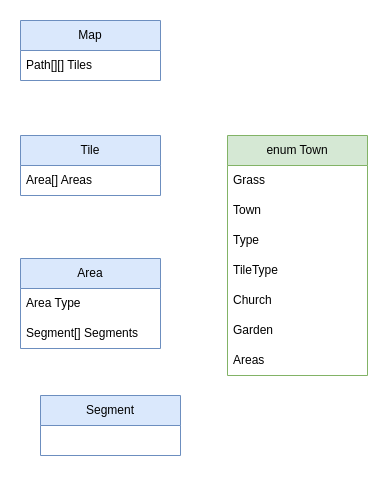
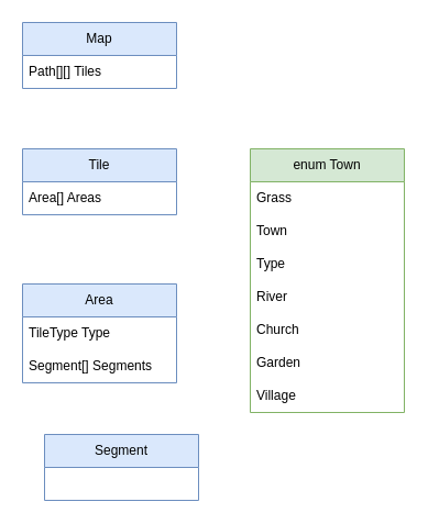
  <mxCell id="0" />
  <mxCell id="1" parent="0" />
  <mxCell id="2" value="Tile" style="swimlane;fontStyle=0;childLayout=stackLayout;horizontal=1;startSize=30;horizontalStack=0;resizeParent=1;resizeParentMax=0;resizeLast=0;collapsible=1;marginBottom=0;whiteSpace=wrap;html=1;fillColor=#dae8fc;strokeColor=#6c8ebf;" vertex="1" parent="1"><mxGeometry x="20" y="135" width="140" height="60" as="geometry" /></mxCell>
  <mxCell id="3" value="Area[] Areas" style="text;strokeColor=none;fillColor=none;align=left;verticalAlign=middle;spacingLeft=4;spacingRight=4;overflow=hidden;points=[[0,0.5],[1,0.5]];portConstraint=eastwest;rotatable=0;whiteSpace=wrap;html=1;" vertex="1" parent="2"><mxGeometry y="30" width="140" height="30" as="geometry" /></mxCell>
  <mxCell id="4" value="enum Town" style="swimlane;fontStyle=0;childLayout=stackLayout;horizontal=1;startSize=30;horizontalStack=0;resizeParent=1;resizeParentMax=0;resizeLast=0;collapsible=1;marginBottom=0;whiteSpace=wrap;html=1;fillColor=#d5e8d4;strokeColor=#82b366;" vertex="1" parent="1"><mxGeometry x="227" y="135" width="140" height="240" as="geometry" /></mxCell>
  <mxCell id="5" value="Grass" style="text;strokeColor=none;fillColor=none;align=left;verticalAlign=middle;spacingLeft=4;spacingRight=4;overflow=hidden;points=[[0,0.5],[1,0.5]];portConstraint=eastwest;rotatable=0;whiteSpace=wrap;html=1;" vertex="1" parent="4"><mxGeometry y="30" width="140" height="30" as="geometry" /></mxCell>
  <mxCell id="6" value="Town" style="text;strokeColor=none;fillColor=none;align=left;verticalAlign=middle;spacingLeft=4;spacingRight=4;overflow=hidden;points=[[0,0.5],[1,0.5]];portConstraint=eastwest;rotatable=0;whiteSpace=wrap;html=1;" vertex="1" parent="4"><mxGeometry y="60" width="140" height="30" as="geometry" /></mxCell>
  <mxCell id="7" value="Type" style="text;strokeColor=none;fillColor=none;align=left;verticalAlign=middle;spacingLeft=4;spacingRight=4;overflow=hidden;points=[[0,0.5],[1,0.5]];portConstraint=eastwest;rotatable=0;whiteSpace=wrap;html=1;" vertex="1" parent="4"><mxGeometry y="90" width="140" height="30" as="geometry" /></mxCell>
- <mxCell id="8" value="TileType" style="text;strokeColor=none;fillColor=none;align=left;verticalAlign=middle;spacingLeft=4;spacingRight=4;overflow=hidden;points=[[0,0.5],[1,0.5]];portConstraint=eastwest;rotatable=0;whiteSpace=wrap;html=1;" vertex="1" parent="4"><mxGeometry y="120" width="140" height="30" as="geometry" /></mxCell>
+ <mxCell id="8" value="River" style="text;strokeColor=none;fillColor=none;align=left;verticalAlign=middle;spacingLeft=4;spacingRight=4;overflow=hidden;points=[[0,0.5],[1,0.5]];portConstraint=eastwest;rotatable=0;whiteSpace=wrap;html=1;" vertex="1" parent="4"><mxGeometry y="120" width="140" height="30" as="geometry" /></mxCell>
  <mxCell id="9" value="Church" style="text;strokeColor=none;fillColor=none;align=left;verticalAlign=middle;spacingLeft=4;spacingRight=4;overflow=hidden;points=[[0,0.5],[1,0.5]];portConstraint=eastwest;rotatable=0;whiteSpace=wrap;html=1;" vertex="1" parent="4"><mxGeometry y="150" width="140" height="30" as="geometry" /></mxCell>
  <mxCell id="10" value="Garden" style="text;strokeColor=none;fillColor=none;align=left;verticalAlign=middle;spacingLeft=4;spacingRight=4;overflow=hidden;points=[[0,0.5],[1,0.5]];portConstraint=eastwest;rotatable=0;whiteSpace=wrap;html=1;" vertex="1" parent="4"><mxGeometry y="180" width="140" height="30" as="geometry" /></mxCell>
- <mxCell id="11" value="Areas" style="text;strokeColor=none;fillColor=none;align=left;verticalAlign=middle;spacingLeft=4;spacingRight=4;overflow=hidden;points=[[0,0.5],[1,0.5]];portConstraint=eastwest;rotatable=0;whiteSpace=wrap;html=1;" vertex="1" parent="4"><mxGeometry y="210" width="140" height="30" as="geometry" /></mxCell>
+ <mxCell id="11" value="Village" style="text;strokeColor=none;fillColor=none;align=left;verticalAlign=middle;spacingLeft=4;spacingRight=4;overflow=hidden;points=[[0,0.5],[1,0.5]];portConstraint=eastwest;rotatable=0;whiteSpace=wrap;html=1;" vertex="1" parent="4"><mxGeometry y="210" width="140" height="30" as="geometry" /></mxCell>
  <mxCell id="12" value="Area" style="swimlane;fontStyle=0;childLayout=stackLayout;horizontal=1;startSize=30;horizontalStack=0;resizeParent=1;resizeParentMax=0;resizeLast=0;collapsible=1;marginBottom=0;whiteSpace=wrap;html=1;fillColor=#dae8fc;strokeColor=#6c8ebf;" vertex="1" parent="1"><mxGeometry x="20" y="258" width="140" height="90" as="geometry" /></mxCell>
- <mxCell id="13" value="Area Type" style="text;strokeColor=none;fillColor=none;align=left;verticalAlign=middle;spacingLeft=4;spacingRight=4;overflow=hidden;points=[[0,0.5],[1,0.5]];portConstraint=eastwest;rotatable=0;whiteSpace=wrap;html=1;" vertex="1" parent="12"><mxGeometry y="30" width="140" height="30" as="geometry" /></mxCell>
+ <mxCell id="13" value="TileType Type" style="text;strokeColor=none;fillColor=none;align=left;verticalAlign=middle;spacingLeft=4;spacingRight=4;overflow=hidden;points=[[0,0.5],[1,0.5]];portConstraint=eastwest;rotatable=0;whiteSpace=wrap;html=1;" vertex="1" parent="12"><mxGeometry y="30" width="140" height="30" as="geometry" /></mxCell>
  <mxCell id="14" value="Segment[] Segments" style="text;strokeColor=none;fillColor=none;align=left;verticalAlign=middle;spacingLeft=4;spacingRight=4;overflow=hidden;points=[[0,0.5],[1,0.5]];portConstraint=eastwest;rotatable=0;whiteSpace=wrap;html=1;" vertex="1" parent="12"><mxGeometry y="60" width="140" height="30" as="geometry" /></mxCell>
  <mxCell id="15" value="Segment" style="swimlane;fontStyle=0;childLayout=stackLayout;horizontal=1;startSize=30;horizontalStack=0;resizeParent=1;resizeParentMax=0;resizeLast=0;collapsible=1;marginBottom=0;whiteSpace=wrap;html=1;fillColor=#dae8fc;strokeColor=#6c8ebf;" vertex="1" parent="1"><mxGeometry x="40" y="395" width="140" height="60" as="geometry" /></mxCell>
  <mxCell id="16" value="Map" style="swimlane;fontStyle=0;childLayout=stackLayout;horizontal=1;startSize=30;horizontalStack=0;resizeParent=1;resizeParentMax=0;resizeLast=0;collapsible=1;marginBottom=0;whiteSpace=wrap;html=1;fillColor=#dae8fc;strokeColor=#6c8ebf;" vertex="1" parent="1"><mxGeometry x="20" y="20" width="140" height="60" as="geometry" /></mxCell>
  <mxCell id="17" value="Path[][] Tiles" style="text;strokeColor=none;fillColor=none;align=left;verticalAlign=middle;spacingLeft=4;spacingRight=4;overflow=hidden;points=[[0,0.5],[1,0.5]];portConstraint=eastwest;rotatable=0;whiteSpace=wrap;html=1;" vertex="1" parent="16"><mxGeometry y="30" width="140" height="30" as="geometry" /></mxCell>
